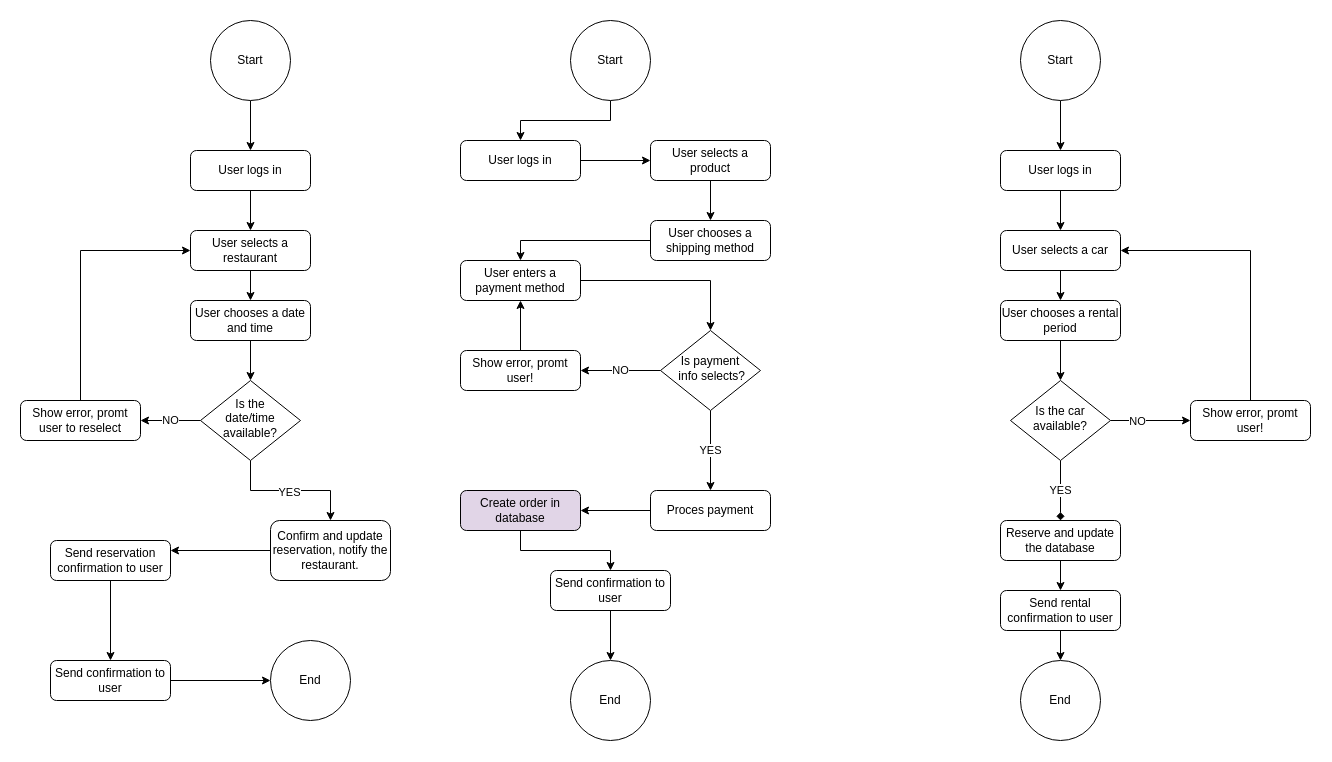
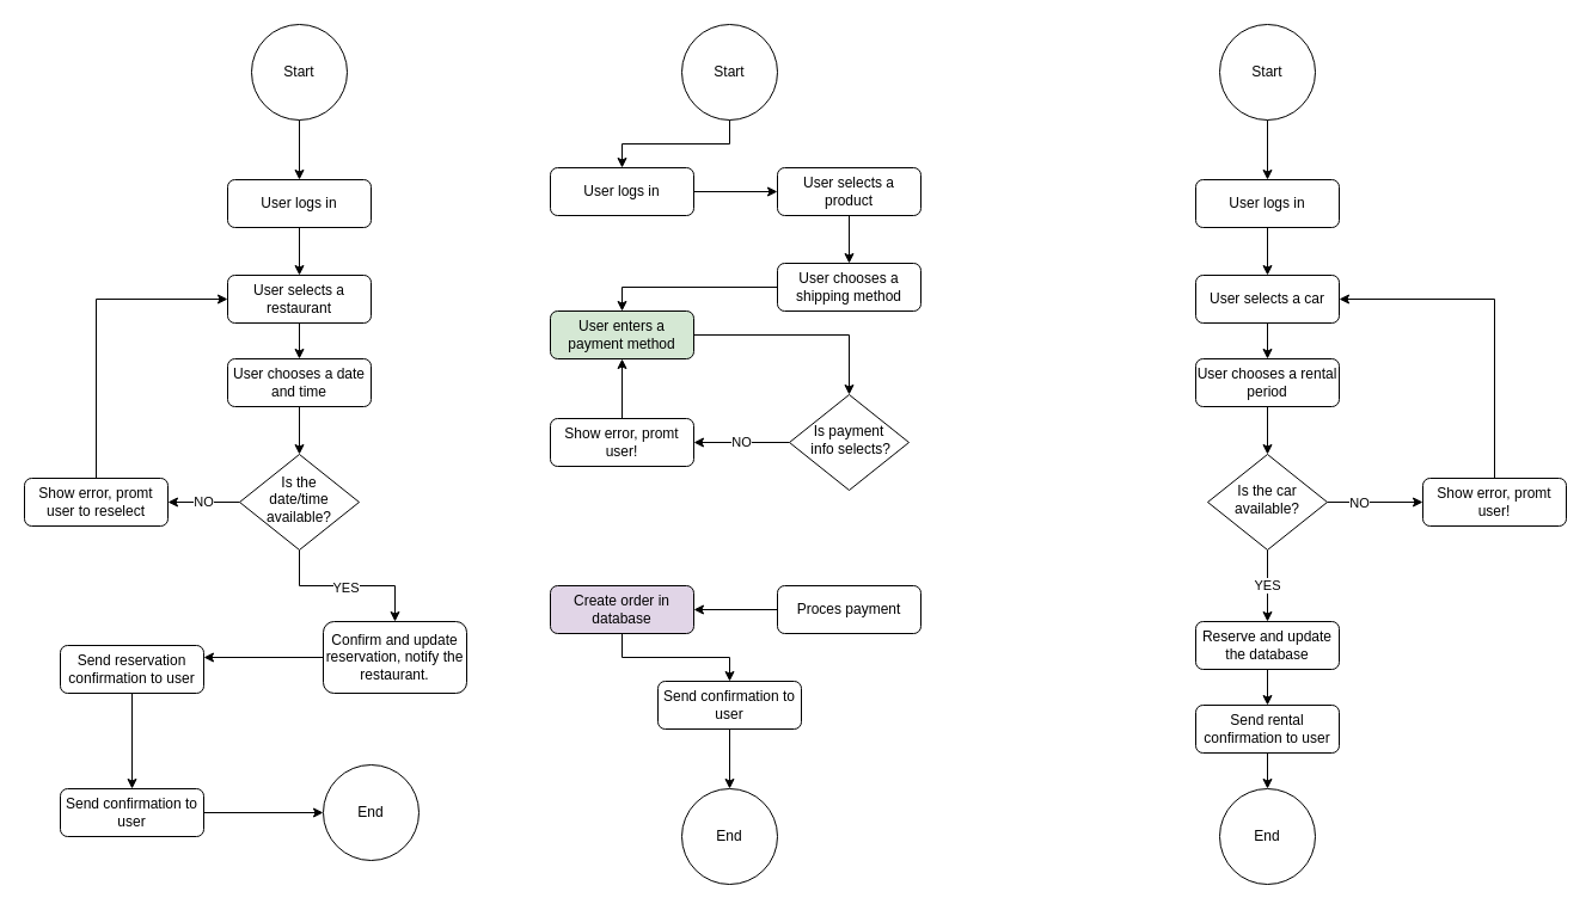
  <mxCell id="0" />
  <mxCell id="1" parent="0" />
  <mxCell id="2" value="" style="edgeStyle=orthogonalEdgeStyle;rounded=0;orthogonalLoop=1;jettySize=auto;html=1;" parent="1" source="3" target="5" edge="1"><mxGeometry relative="1" as="geometry" /></mxCell>
  <mxCell id="3" value="User logs in" style="rounded=1;whiteSpace=wrap;html=1;fontSize=12;glass=0;strokeWidth=1;shadow=0;" parent="1" vertex="1"><mxGeometry x="460" y="140" width="120" height="40" as="geometry" /></mxCell>
  <mxCell id="4" value="" style="edgeStyle=orthogonalEdgeStyle;rounded=0;orthogonalLoop=1;jettySize=auto;html=1;" parent="1" source="5" target="13" edge="1"><mxGeometry relative="1" as="geometry" /></mxCell>
  <mxCell id="5" value="User selects a product" style="rounded=1;whiteSpace=wrap;html=1;fontSize=12;glass=0;strokeWidth=1;shadow=0;" parent="1" vertex="1"><mxGeometry x="650" y="140" width="120" height="40" as="geometry" /></mxCell>
  <mxCell id="6" value="NO" style="edgeStyle=orthogonalEdgeStyle;rounded=0;orthogonalLoop=1;jettySize=auto;html=1;entryX=1;entryY=0.5;entryDx=0;entryDy=0;" parent="1" source="9" target="22" edge="1"><mxGeometry relative="1" as="geometry" /></mxCell>
- <mxCell id="7" style="edgeStyle=orthogonalEdgeStyle;rounded=0;orthogonalLoop=1;jettySize=auto;html=1;entryX=0.5;entryY=0;entryDx=0;entryDy=0;" parent="1" source="9" target="11" edge="1"><mxGeometry relative="1" as="geometry" /></mxCell>
- <mxCell id="8" value="YES" style="edgeLabel;html=1;align=center;verticalAlign=middle;resizable=0;points=[];" parent="7" vertex="1" connectable="0"><mxGeometry x="-0.035" y="-1" relative="1" as="geometry"><mxPoint as="offset" /></mxGeometry></mxCell>
  <mxCell id="9" value="Is payment&lt;br&gt;&amp;nbsp;info selects?" style="rhombus;whiteSpace=wrap;html=1;shadow=0;fontFamily=Helvetica;fontSize=12;align=center;strokeWidth=1;spacing=6;spacingTop=-4;" parent="1" vertex="1"><mxGeometry x="660" y="330" width="100" height="80" as="geometry" /></mxCell>
  <mxCell id="10" style="edgeStyle=orthogonalEdgeStyle;rounded=0;orthogonalLoop=1;jettySize=auto;html=1;entryX=1;entryY=0.5;entryDx=0;entryDy=0;" parent="1" source="11" target="18" edge="1"><mxGeometry relative="1" as="geometry" /></mxCell>
  <mxCell id="11" value="Proces payment" style="rounded=1;whiteSpace=wrap;html=1;fontSize=12;glass=0;strokeWidth=1;shadow=0;" parent="1" vertex="1"><mxGeometry x="650" y="490" width="120" height="40" as="geometry" /></mxCell>
  <mxCell id="12" style="edgeStyle=orthogonalEdgeStyle;rounded=0;orthogonalLoop=1;jettySize=auto;html=1;entryX=0.5;entryY=0;entryDx=0;entryDy=0;" parent="1" source="13" target="24" edge="1"><mxGeometry relative="1" as="geometry" /></mxCell>
  <mxCell id="13" value="User chooses a shipping method" style="rounded=1;whiteSpace=wrap;html=1;fontSize=12;glass=0;strokeWidth=1;shadow=0;" parent="1" vertex="1"><mxGeometry x="650" y="220" width="120" height="40" as="geometry" /></mxCell>
  <mxCell id="14" value="" style="edgeStyle=orthogonalEdgeStyle;rounded=0;orthogonalLoop=1;jettySize=auto;html=1;" parent="1" source="15" target="3" edge="1"><mxGeometry relative="1" as="geometry" /></mxCell>
  <mxCell id="15" value="Start" style="ellipse;whiteSpace=wrap;html=1;aspect=fixed;" parent="1" vertex="1"><mxGeometry x="570" y="20" width="80" height="80" as="geometry" /></mxCell>
  <mxCell id="16" value="End" style="ellipse;whiteSpace=wrap;html=1;aspect=fixed;" parent="1" vertex="1"><mxGeometry x="570" y="660" width="80" height="80" as="geometry" /></mxCell>
  <mxCell id="17" style="edgeStyle=orthogonalEdgeStyle;rounded=0;orthogonalLoop=1;jettySize=auto;html=1;entryX=0.5;entryY=0;entryDx=0;entryDy=0;" parent="1" source="18" target="20" edge="1"><mxGeometry relative="1" as="geometry" /></mxCell>
  <mxCell id="18" value="Create order in database" style="rounded=1;whiteSpace=wrap;html=1;fontSize=12;glass=0;strokeWidth=1;shadow=0;fillColor=#e1d5e7;" parent="1" vertex="1"><mxGeometry x="460" y="490" width="120" height="40" as="geometry" /></mxCell>
  <mxCell id="19" style="edgeStyle=orthogonalEdgeStyle;rounded=0;orthogonalLoop=1;jettySize=auto;html=1;entryX=0.5;entryY=0;entryDx=0;entryDy=0;" parent="1" source="20" target="16" edge="1"><mxGeometry relative="1" as="geometry" /></mxCell>
  <mxCell id="20" value="Send confirmation to user" style="rounded=1;whiteSpace=wrap;html=1;fontSize=12;glass=0;strokeWidth=1;shadow=0;" parent="1" vertex="1"><mxGeometry x="550" y="570" width="120" height="40" as="geometry" /></mxCell>
  <mxCell id="21" style="edgeStyle=orthogonalEdgeStyle;rounded=0;orthogonalLoop=1;jettySize=auto;html=1;entryX=0.5;entryY=1;entryDx=0;entryDy=0;" edge="1" parent="1" source="22" target="24"><mxGeometry relative="1" as="geometry" /></mxCell>
  <mxCell id="22" value="Show error, promt user!" style="rounded=1;whiteSpace=wrap;html=1;fontSize=12;glass=0;strokeWidth=1;shadow=0;" parent="1" vertex="1"><mxGeometry x="460" y="350" width="120" height="40" as="geometry" /></mxCell>
  <mxCell id="23" style="edgeStyle=orthogonalEdgeStyle;rounded=0;orthogonalLoop=1;jettySize=auto;html=1;entryX=0.5;entryY=0;entryDx=0;entryDy=0;" parent="1" source="24" target="9" edge="1"><mxGeometry relative="1" as="geometry" /></mxCell>
- <mxCell id="24" value="User enters a payment method" style="rounded=1;whiteSpace=wrap;html=1;fontSize=12;glass=0;strokeWidth=1;shadow=0;" parent="1" vertex="1"><mxGeometry x="460" y="260" width="120" height="40" as="geometry" /></mxCell>
+ <mxCell id="24" value="User enters a payment method" style="rounded=1;whiteSpace=wrap;html=1;fontSize=12;glass=0;strokeWidth=1;shadow=0;fillColor=#d5e8d4;" parent="1" vertex="1"><mxGeometry x="460" y="260" width="120" height="40" as="geometry" /></mxCell>
  <mxCell id="25" value="" style="edgeStyle=orthogonalEdgeStyle;rounded=0;orthogonalLoop=1;jettySize=auto;html=1;" parent="1" source="26" target="28" edge="1"><mxGeometry relative="1" as="geometry" /></mxCell>
  <mxCell id="26" value="User logs in" style="rounded=1;whiteSpace=wrap;html=1;fontSize=12;glass=0;strokeWidth=1;shadow=0;" parent="1" vertex="1"><mxGeometry x="190" y="150" width="120" height="40" as="geometry" /></mxCell>
  <mxCell id="27" value="" style="edgeStyle=orthogonalEdgeStyle;rounded=0;orthogonalLoop=1;jettySize=auto;html=1;" parent="1" source="28" target="36" edge="1"><mxGeometry relative="1" as="geometry" /></mxCell>
  <mxCell id="28" value="User selects a restaurant" style="rounded=1;whiteSpace=wrap;html=1;fontSize=12;glass=0;strokeWidth=1;shadow=0;" parent="1" vertex="1"><mxGeometry x="190" y="230" width="120" height="40" as="geometry" /></mxCell>
  <mxCell id="29" value="NO" style="edgeStyle=orthogonalEdgeStyle;rounded=0;orthogonalLoop=1;jettySize=auto;html=1;entryX=1;entryY=0.5;entryDx=0;entryDy=0;" parent="1" source="32" target="45" edge="1"><mxGeometry relative="1" as="geometry" /></mxCell>
  <mxCell id="30" style="edgeStyle=orthogonalEdgeStyle;rounded=0;orthogonalLoop=1;jettySize=auto;html=1;entryX=0.5;entryY=0;entryDx=0;entryDy=0;" parent="1" source="32" target="34" edge="1"><mxGeometry relative="1" as="geometry" /></mxCell>
  <mxCell id="31" value="YES" style="edgeLabel;html=1;align=center;verticalAlign=middle;resizable=0;points=[];" parent="30" vertex="1" connectable="0"><mxGeometry x="-0.035" y="-1" relative="1" as="geometry"><mxPoint as="offset" /></mxGeometry></mxCell>
  <mxCell id="32" value="Is the &lt;br&gt;date/time available?" style="rhombus;whiteSpace=wrap;html=1;shadow=0;fontFamily=Helvetica;fontSize=12;align=center;strokeWidth=1;spacing=6;spacingTop=-4;" parent="1" vertex="1"><mxGeometry x="200" y="380" width="100" height="80" as="geometry" /></mxCell>
  <mxCell id="33" style="edgeStyle=orthogonalEdgeStyle;rounded=0;orthogonalLoop=1;jettySize=auto;html=1;entryX=1;entryY=0.25;entryDx=0;entryDy=0;" parent="1" source="34" target="41" edge="1"><mxGeometry relative="1" as="geometry" /></mxCell>
  <mxCell id="34" value="Confirm and update reservation, notify the restaurant." style="rounded=1;whiteSpace=wrap;html=1;fontSize=12;glass=0;strokeWidth=1;shadow=0;" parent="1" vertex="1"><mxGeometry x="270" y="520" width="120" height="60" as="geometry" /></mxCell>
  <mxCell id="35" style="edgeStyle=orthogonalEdgeStyle;rounded=0;orthogonalLoop=1;jettySize=auto;html=1;entryX=0.5;entryY=0;entryDx=0;entryDy=0;" parent="1" source="36" target="32" edge="1"><mxGeometry relative="1" as="geometry" /></mxCell>
  <mxCell id="36" value="User chooses a date and time" style="rounded=1;whiteSpace=wrap;html=1;fontSize=12;glass=0;strokeWidth=1;shadow=0;" parent="1" vertex="1"><mxGeometry x="190" y="300" width="120" height="40" as="geometry" /></mxCell>
  <mxCell id="37" value="" style="edgeStyle=orthogonalEdgeStyle;rounded=0;orthogonalLoop=1;jettySize=auto;html=1;" parent="1" source="38" target="26" edge="1"><mxGeometry relative="1" as="geometry" /></mxCell>
  <mxCell id="38" value="Start" style="ellipse;whiteSpace=wrap;html=1;aspect=fixed;" parent="1" vertex="1"><mxGeometry x="210" y="20" width="80" height="80" as="geometry" /></mxCell>
  <mxCell id="39" value="End" style="ellipse;whiteSpace=wrap;html=1;aspect=fixed;" parent="1" vertex="1"><mxGeometry x="270" y="640" width="80" height="80" as="geometry" /></mxCell>
  <mxCell id="40" style="edgeStyle=orthogonalEdgeStyle;rounded=0;orthogonalLoop=1;jettySize=auto;html=1;entryX=0.5;entryY=0;entryDx=0;entryDy=0;" parent="1" source="41" target="43" edge="1"><mxGeometry relative="1" as="geometry" /></mxCell>
  <mxCell id="41" value="Send reservation confirmation to user" style="rounded=1;whiteSpace=wrap;html=1;fontSize=12;glass=0;strokeWidth=1;shadow=0;" parent="1" vertex="1"><mxGeometry x="50" y="540" width="120" height="40" as="geometry" /></mxCell>
  <mxCell id="42" style="edgeStyle=orthogonalEdgeStyle;rounded=0;orthogonalLoop=1;jettySize=auto;html=1;entryX=0;entryY=0.5;entryDx=0;entryDy=0;" parent="1" source="43" target="39" edge="1"><mxGeometry relative="1" as="geometry" /></mxCell>
  <mxCell id="43" value="Send confirmation to user" style="rounded=1;whiteSpace=wrap;html=1;fontSize=12;glass=0;strokeWidth=1;shadow=0;" parent="1" vertex="1"><mxGeometry x="50" y="660" width="120" height="40" as="geometry" /></mxCell>
  <mxCell id="44" style="edgeStyle=orthogonalEdgeStyle;rounded=0;orthogonalLoop=1;jettySize=auto;html=1;entryX=0;entryY=0.5;entryDx=0;entryDy=0;" parent="1" source="45" target="28" edge="1"><mxGeometry relative="1" as="geometry"><Array as="points"><mxPoint x="80" y="250" /></Array></mxGeometry></mxCell>
  <mxCell id="45" value="Show error, promt user to reselect" style="rounded=1;whiteSpace=wrap;html=1;fontSize=12;glass=0;strokeWidth=1;shadow=0;" parent="1" vertex="1"><mxGeometry x="20" y="400" width="120" height="40" as="geometry" /></mxCell>
  <mxCell id="46" value="" style="edgeStyle=orthogonalEdgeStyle;rounded=0;orthogonalLoop=1;jettySize=auto;html=1;" parent="1" source="47" target="49" edge="1"><mxGeometry relative="1" as="geometry" /></mxCell>
  <mxCell id="47" value="User logs in" style="rounded=1;whiteSpace=wrap;html=1;fontSize=12;glass=0;strokeWidth=1;shadow=0;" parent="1" vertex="1"><mxGeometry x="1000" y="150" width="120" height="40" as="geometry" /></mxCell>
  <mxCell id="48" value="" style="edgeStyle=orthogonalEdgeStyle;rounded=0;orthogonalLoop=1;jettySize=auto;html=1;" parent="1" source="49" target="58" edge="1"><mxGeometry relative="1" as="geometry" /></mxCell>
  <mxCell id="49" value="User selects a car" style="rounded=1;whiteSpace=wrap;html=1;fontSize=12;glass=0;strokeWidth=1;shadow=0;" parent="1" vertex="1"><mxGeometry x="1000" y="230" width="120" height="40" as="geometry" /></mxCell>
- <mxCell id="50" style="edgeStyle=orthogonalEdgeStyle;rounded=0;orthogonalLoop=1;jettySize=auto;html=1;entryX=0.5;entryY=0;entryDx=0;entryDy=0;endArrow=diamond;" parent="1" source="54" target="56" edge="1"><mxGeometry relative="1" as="geometry" /></mxCell>
+ <mxCell id="50" style="edgeStyle=orthogonalEdgeStyle;rounded=0;orthogonalLoop=1;jettySize=auto;html=1;entryX=0.5;entryY=0;entryDx=0;entryDy=0;" parent="1" source="54" target="56" edge="1"><mxGeometry relative="1" as="geometry" /></mxCell>
  <mxCell id="51" value="YES" style="edgeLabel;html=1;align=center;verticalAlign=middle;resizable=0;points=[];" parent="50" vertex="1" connectable="0"><mxGeometry x="-0.035" y="-1" relative="1" as="geometry"><mxPoint as="offset" /></mxGeometry></mxCell>
  <mxCell id="52" style="edgeStyle=orthogonalEdgeStyle;rounded=0;orthogonalLoop=1;jettySize=auto;html=1;entryX=0;entryY=0.5;entryDx=0;entryDy=0;" parent="1" source="54" target="65" edge="1"><mxGeometry relative="1" as="geometry" /></mxCell>
  <mxCell id="53" value="NO" style="edgeLabel;html=1;align=center;verticalAlign=middle;resizable=0;points=[];" parent="52" vertex="1" connectable="0"><mxGeometry x="-0.35" relative="1" as="geometry"><mxPoint as="offset" /></mxGeometry></mxCell>
  <mxCell id="54" value="Is the car available?" style="rhombus;whiteSpace=wrap;html=1;shadow=0;fontFamily=Helvetica;fontSize=12;align=center;strokeWidth=1;spacing=6;spacingTop=-4;" parent="1" vertex="1"><mxGeometry x="1010" y="380" width="100" height="80" as="geometry" /></mxCell>
  <mxCell id="55" style="edgeStyle=orthogonalEdgeStyle;rounded=0;orthogonalLoop=1;jettySize=auto;html=1;entryX=0.5;entryY=0;entryDx=0;entryDy=0;" parent="1" source="56" target="63" edge="1"><mxGeometry relative="1" as="geometry" /></mxCell>
  <mxCell id="56" value="Reserve and update the database" style="rounded=1;whiteSpace=wrap;html=1;fontSize=12;glass=0;strokeWidth=1;shadow=0;" parent="1" vertex="1"><mxGeometry x="1000" y="520" width="120" height="40" as="geometry" /></mxCell>
  <mxCell id="57" style="edgeStyle=orthogonalEdgeStyle;rounded=0;orthogonalLoop=1;jettySize=auto;html=1;entryX=0.5;entryY=0;entryDx=0;entryDy=0;" parent="1" source="58" target="54" edge="1"><mxGeometry relative="1" as="geometry" /></mxCell>
  <mxCell id="58" value="User chooses a rental period" style="rounded=1;whiteSpace=wrap;html=1;fontSize=12;glass=0;strokeWidth=1;shadow=0;" parent="1" vertex="1"><mxGeometry x="1000" y="300" width="120" height="40" as="geometry" /></mxCell>
  <mxCell id="59" value="" style="edgeStyle=orthogonalEdgeStyle;rounded=0;orthogonalLoop=1;jettySize=auto;html=1;" parent="1" source="60" target="47" edge="1"><mxGeometry relative="1" as="geometry" /></mxCell>
  <mxCell id="60" value="Start" style="ellipse;whiteSpace=wrap;html=1;aspect=fixed;" parent="1" vertex="1"><mxGeometry x="1020" y="20" width="80" height="80" as="geometry" /></mxCell>
  <mxCell id="61" value="End" style="ellipse;whiteSpace=wrap;html=1;aspect=fixed;" parent="1" vertex="1"><mxGeometry x="1020" y="660" width="80" height="80" as="geometry" /></mxCell>
  <mxCell id="62" style="edgeStyle=orthogonalEdgeStyle;rounded=0;orthogonalLoop=1;jettySize=auto;html=1;entryX=0.5;entryY=0;entryDx=0;entryDy=0;" parent="1" source="63" target="61" edge="1"><mxGeometry relative="1" as="geometry" /></mxCell>
  <mxCell id="63" value="Send rental confirmation to user" style="rounded=1;whiteSpace=wrap;html=1;fontSize=12;glass=0;strokeWidth=1;shadow=0;" parent="1" vertex="1"><mxGeometry x="1000" y="590" width="120" height="40" as="geometry" /></mxCell>
  <mxCell id="64" style="edgeStyle=orthogonalEdgeStyle;rounded=0;orthogonalLoop=1;jettySize=auto;html=1;entryX=1;entryY=0.5;entryDx=0;entryDy=0;" parent="1" source="65" target="49" edge="1"><mxGeometry relative="1" as="geometry"><Array as="points"><mxPoint x="1250" y="250" /></Array></mxGeometry></mxCell>
  <mxCell id="65" value="Show error, promt user!" style="rounded=1;whiteSpace=wrap;html=1;fontSize=12;glass=0;strokeWidth=1;shadow=0;" parent="1" vertex="1"><mxGeometry x="1190" y="400" width="120" height="40" as="geometry" /></mxCell>
